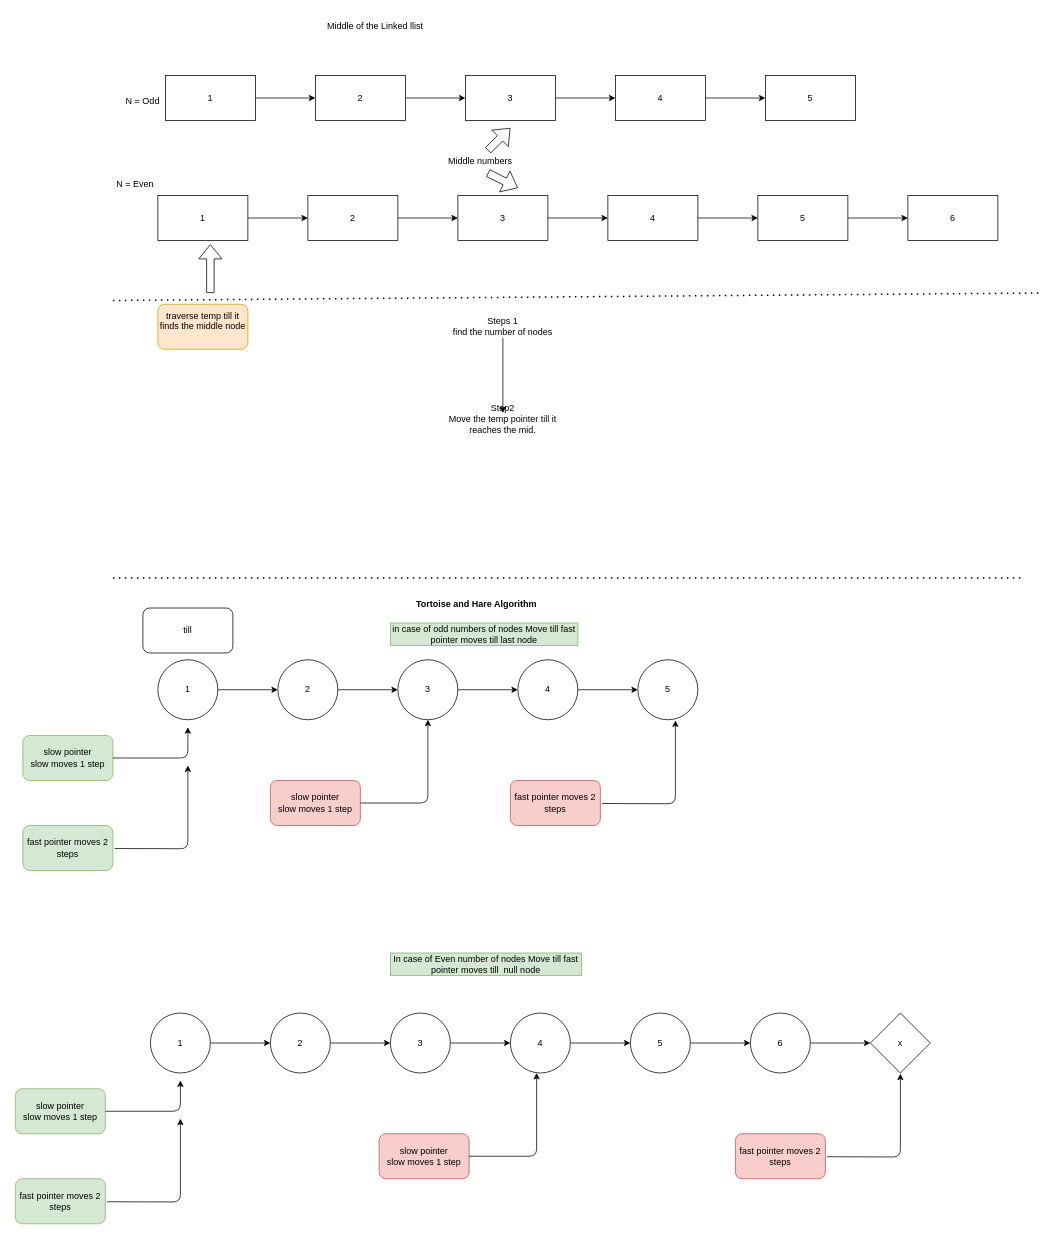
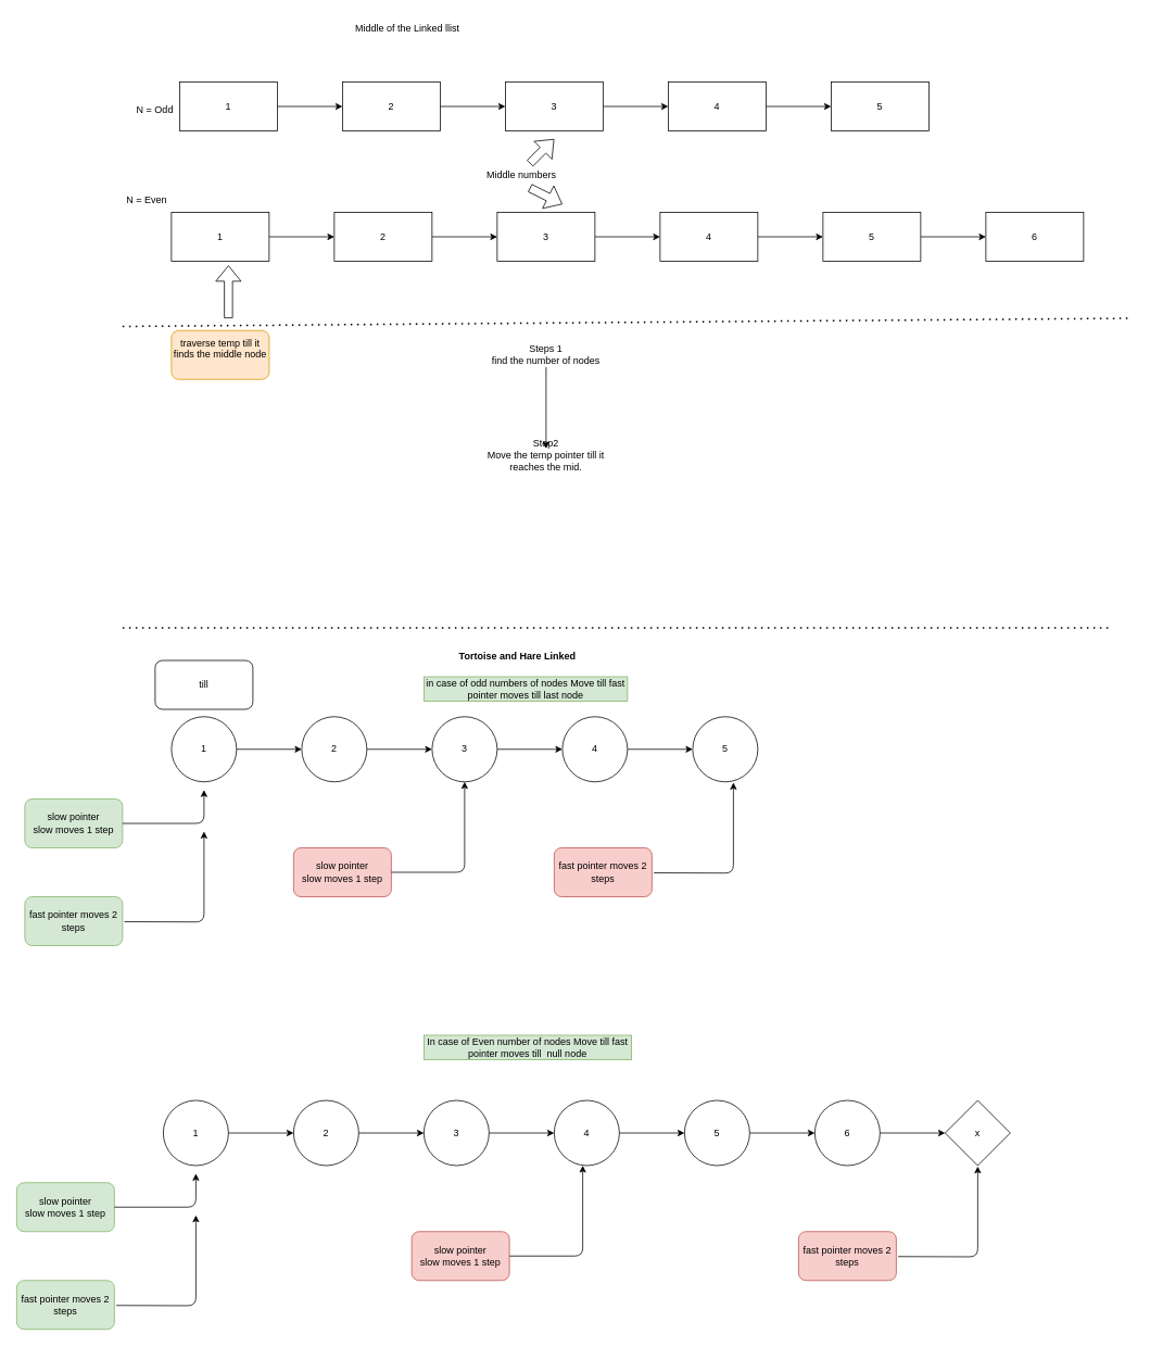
  <mxCell id="0" />
  <mxCell id="1" parent="0" />
  <mxCell id="2" value="Middle of the Linked llist" style="text;html=1;align=center;verticalAlign=middle;whiteSpace=wrap;rounded=0;" parent="1" vertex="1"><mxGeometry x="430" y="20" width="140" height="30" as="geometry" /></mxCell>
  <mxCell id="3" value="" style="edgeStyle=none;html=1;" parent="1" source="4" target="7" edge="1"><mxGeometry relative="1" as="geometry" /></mxCell>
  <mxCell id="4" value="1" style="whiteSpace=wrap;html=1;" parent="1" vertex="1"><mxGeometry x="220" y="100" width="120" height="60" as="geometry" /></mxCell>
  <mxCell id="5" value="N = Odd" style="text;strokeColor=none;align=center;fillColor=none;html=1;verticalAlign=middle;whiteSpace=wrap;rounded=0;" parent="1" vertex="1"><mxGeometry x="160" y="120" width="60" height="30" as="geometry" /></mxCell>
  <mxCell id="6" value="" style="edgeStyle=none;html=1;" parent="1" source="7" target="9" edge="1"><mxGeometry relative="1" as="geometry" /></mxCell>
  <mxCell id="7" value="2" style="whiteSpace=wrap;html=1;" parent="1" vertex="1"><mxGeometry x="420" y="100" width="120" height="60" as="geometry" /></mxCell>
  <mxCell id="8" value="" style="edgeStyle=none;html=1;" parent="1" source="9" target="11" edge="1"><mxGeometry relative="1" as="geometry" /></mxCell>
  <mxCell id="9" value="3" style="whiteSpace=wrap;html=1;" parent="1" vertex="1"><mxGeometry x="620" y="100" width="120" height="60" as="geometry" /></mxCell>
  <mxCell id="10" value="" style="edgeStyle=none;html=1;" parent="1" source="11" target="12" edge="1"><mxGeometry relative="1" as="geometry" /></mxCell>
  <mxCell id="11" value="4" style="whiteSpace=wrap;html=1;" parent="1" vertex="1"><mxGeometry x="820" y="100" width="120" height="60" as="geometry" /></mxCell>
  <mxCell id="12" value="5" style="whiteSpace=wrap;html=1;" parent="1" vertex="1"><mxGeometry x="1020" y="100" width="120" height="60" as="geometry" /></mxCell>
  <mxCell id="13" value="" style="shape=flexArrow;endArrow=classic;html=1;" parent="1" edge="1"><mxGeometry width="50" height="50" relative="1" as="geometry"><mxPoint x="650" y="200" as="sourcePoint" /><mxPoint x="680" y="170" as="targetPoint" /></mxGeometry></mxCell>
  <mxCell id="14" value="Middle numbers" style="text;strokeColor=none;align=center;fillColor=none;html=1;verticalAlign=middle;whiteSpace=wrap;rounded=0;" parent="1" vertex="1"><mxGeometry x="580" y="200" width="120" height="30" as="geometry" /></mxCell>
  <mxCell id="15" value="N = Even" style="text;strokeColor=none;align=center;fillColor=none;html=1;verticalAlign=middle;whiteSpace=wrap;rounded=0;" parent="1" vertex="1"><mxGeometry x="150" y="230" width="60" height="30" as="geometry" /></mxCell>
  <mxCell id="16" value="" style="edgeStyle=none;html=1;" parent="1" source="17" target="19" edge="1"><mxGeometry relative="1" as="geometry" /></mxCell>
  <mxCell id="17" value="1" style="whiteSpace=wrap;html=1;" parent="1" vertex="1"><mxGeometry x="210" y="260" width="120" height="60" as="geometry" /></mxCell>
  <mxCell id="18" value="" style="edgeStyle=none;html=1;" parent="1" source="19" target="21" edge="1"><mxGeometry relative="1" as="geometry" /></mxCell>
  <mxCell id="19" value="2" style="whiteSpace=wrap;html=1;" parent="1" vertex="1"><mxGeometry x="410" y="260" width="120" height="60" as="geometry" /></mxCell>
  <mxCell id="20" value="" style="edgeStyle=none;html=1;" parent="1" source="21" target="23" edge="1"><mxGeometry relative="1" as="geometry" /></mxCell>
  <mxCell id="21" value="3" style="whiteSpace=wrap;html=1;" parent="1" vertex="1"><mxGeometry x="610" y="260" width="120" height="60" as="geometry" /></mxCell>
  <mxCell id="22" value="" style="edgeStyle=none;html=1;" parent="1" source="23" target="25" edge="1"><mxGeometry relative="1" as="geometry" /></mxCell>
  <mxCell id="23" value="4" style="whiteSpace=wrap;html=1;" parent="1" vertex="1"><mxGeometry x="810" y="260" width="120" height="60" as="geometry" /></mxCell>
  <mxCell id="24" value="" style="edgeStyle=none;html=1;" parent="1" source="25" target="26" edge="1"><mxGeometry relative="1" as="geometry" /></mxCell>
  <mxCell id="25" value="5" style="whiteSpace=wrap;html=1;" parent="1" vertex="1"><mxGeometry x="1010" y="260" width="120" height="60" as="geometry" /></mxCell>
  <mxCell id="26" value="6" style="whiteSpace=wrap;html=1;" parent="1" vertex="1"><mxGeometry x="1210" y="260" width="120" height="60" as="geometry" /></mxCell>
  <mxCell id="27" value="" style="shape=flexArrow;endArrow=classic;html=1;" parent="1" edge="1"><mxGeometry width="50" height="50" relative="1" as="geometry"><mxPoint x="650" y="230" as="sourcePoint" /><mxPoint x="690" y="250" as="targetPoint" /></mxGeometry></mxCell>
  <mxCell id="28" value="" style="edgeStyle=none;html=1;" edge="1" parent="1" source="29" target="33"><mxGeometry relative="1" as="geometry" /></mxCell>
  <mxCell id="29" value="Steps 1&lt;div&gt;find the number of nodes&lt;/div&gt;" style="text;strokeColor=none;align=center;fillColor=none;html=1;verticalAlign=middle;whiteSpace=wrap;rounded=0;" parent="1" vertex="1"><mxGeometry x="580" y="420" width="180" height="30" as="geometry" /></mxCell>
  <mxCell id="30" value="" style="endArrow=none;dashed=1;html=1;dashPattern=1 3;strokeWidth=2;" parent="1" edge="1"><mxGeometry width="50" height="50" relative="1" as="geometry"><mxPoint x="150" y="400" as="sourcePoint" /><mxPoint x="1390" y="390" as="targetPoint" /></mxGeometry></mxCell>
  <mxCell id="31" value="" style="shape=flexArrow;endArrow=classic;html=1;" edge="1" parent="1"><mxGeometry width="50" height="50" relative="1" as="geometry"><mxPoint x="280" y="390" as="sourcePoint" /><mxPoint x="280" y="325" as="targetPoint" /></mxGeometry></mxCell>
  <mxCell id="32" value="traverse temp till it finds the middle node&lt;div&gt;&lt;br&gt;&lt;/div&gt;" style="rounded=1;whiteSpace=wrap;html=1;fillColor=#ffe6cc;strokeColor=#d79b00;" vertex="1" parent="1"><mxGeometry x="210" y="405" width="120" height="60" as="geometry" /></mxCell>
  <mxCell id="33" value="Step2&lt;div&gt;Move the temp pointer till it reaches the mid.&lt;/div&gt;&lt;div&gt;&lt;br&gt;&lt;/div&gt;" style="text;strokeColor=none;align=center;fillColor=none;html=1;verticalAlign=middle;whiteSpace=wrap;rounded=0;" vertex="1" parent="1"><mxGeometry x="580" y="550" width="180" height="30" as="geometry" /></mxCell>
  <mxCell id="34" value="" style="endArrow=none;dashed=1;html=1;dashPattern=1 3;strokeWidth=2;" edge="1" parent="1"><mxGeometry width="50" height="50" relative="1" as="geometry"><mxPoint x="150" y="770" as="sourcePoint" /><mxPoint x="1360" y="770" as="targetPoint" /></mxGeometry></mxCell>
- <mxCell id="35" value="&lt;b&gt;Tortoise and Hare Algorithm&lt;/b&gt;" style="text;strokeColor=none;align=center;fillColor=none;html=1;verticalAlign=middle;whiteSpace=wrap;rounded=0;" vertex="1" parent="1"><mxGeometry x="550" y="790" width="170" height="30" as="geometry" /></mxCell>
+ <mxCell id="35" value="&lt;b&gt;Tortoise and Hare Linked&lt;/b&gt;" style="text;strokeColor=none;align=center;fillColor=none;html=1;verticalAlign=middle;whiteSpace=wrap;rounded=0;" vertex="1" parent="1"><mxGeometry x="550" y="790" width="170" height="30" as="geometry" /></mxCell>
  <mxCell id="36" value="" style="edgeStyle=none;html=1;" edge="1" parent="1" source="37" target="39"><mxGeometry relative="1" as="geometry" /></mxCell>
  <mxCell id="37" value="1" style="ellipse;whiteSpace=wrap;html=1;aspect=fixed;" vertex="1" parent="1"><mxGeometry x="210" y="879" width="80" height="80" as="geometry" /></mxCell>
  <mxCell id="38" value="" style="edgeStyle=none;html=1;" edge="1" parent="1" source="39" target="41"><mxGeometry relative="1" as="geometry" /></mxCell>
  <mxCell id="39" value="2" style="ellipse;whiteSpace=wrap;html=1;aspect=fixed;" vertex="1" parent="1"><mxGeometry x="370" y="879" width="80" height="80" as="geometry" /></mxCell>
  <mxCell id="40" value="" style="edgeStyle=none;html=1;" edge="1" parent="1" source="41" target="43"><mxGeometry relative="1" as="geometry" /></mxCell>
  <mxCell id="41" value="3" style="ellipse;whiteSpace=wrap;html=1;aspect=fixed;" vertex="1" parent="1"><mxGeometry x="530" y="879" width="80" height="80" as="geometry" /></mxCell>
  <mxCell id="42" value="" style="edgeStyle=none;html=1;" edge="1" parent="1" source="43" target="44"><mxGeometry relative="1" as="geometry" /></mxCell>
  <mxCell id="43" value="4" style="ellipse;whiteSpace=wrap;html=1;aspect=fixed;" vertex="1" parent="1"><mxGeometry x="690" y="879" width="80" height="80" as="geometry" /></mxCell>
  <mxCell id="44" value="5" style="ellipse;whiteSpace=wrap;html=1;aspect=fixed;" vertex="1" parent="1"><mxGeometry x="850" y="879" width="80" height="80" as="geometry" /></mxCell>
  <mxCell id="45" value="till" style="rounded=1;whiteSpace=wrap;html=1;" vertex="1" parent="1"><mxGeometry x="190" y="810" width="120" height="60" as="geometry" /></mxCell>
  <mxCell id="46" value="slow pointer&lt;div&gt;slow moves 1 step&lt;/div&gt;" style="rounded=1;whiteSpace=wrap;html=1;fillColor=#d5e8d4;strokeColor=#82b366;" vertex="1" parent="1"><mxGeometry x="30" y="980" width="120" height="60" as="geometry" /></mxCell>
  <mxCell id="47" value="fast pointer moves 2 steps" style="rounded=1;whiteSpace=wrap;html=1;fillColor=#d5e8d4;strokeColor=#82b366;" vertex="1" parent="1"><mxGeometry x="30" y="1100" width="120" height="60" as="geometry" /></mxCell>
  <mxCell id="48" value="" style="endArrow=classic;html=1;exitX=1;exitY=0.5;exitDx=0;exitDy=0;" edge="1" parent="1" source="46"><mxGeometry width="50" height="50" relative="1" as="geometry"><mxPoint x="200" y="1019" as="sourcePoint" /><mxPoint x="250" y="969" as="targetPoint" /><Array as="points"><mxPoint x="250" y="1010" /></Array></mxGeometry></mxCell>
  <mxCell id="49" value="" style="endArrow=classic;html=1;entryX=0.5;entryY=1;entryDx=0;entryDy=0;exitX=1.019;exitY=0.511;exitDx=0;exitDy=0;exitPerimeter=0;" edge="1" parent="1" source="47"><mxGeometry width="50" height="50" relative="1" as="geometry"><mxPoint x="170" y="1131" as="sourcePoint" /><mxPoint x="250" y="1020" as="targetPoint" /><Array as="points"><mxPoint x="250" y="1131" /></Array></mxGeometry></mxCell>
  <mxCell id="50" value="in case of odd numbers of nodes Move till fast pointer moves till last node" style="text;strokeColor=#82b366;align=center;fillColor=#d5e8d4;html=1;verticalAlign=middle;whiteSpace=wrap;rounded=0;" vertex="1" parent="1"><mxGeometry x="520" y="830" width="250" height="30" as="geometry" /></mxCell>
  <mxCell id="51" value="In case of Even number of nodes Move till fast pointer moves till&amp;nbsp; null node" style="text;strokeColor=#82b366;align=center;fillColor=#d5e8d4;html=1;verticalAlign=middle;whiteSpace=wrap;rounded=0;" vertex="1" parent="1"><mxGeometry x="520" y="1270" width="255" height="30" as="geometry" /></mxCell>
  <mxCell id="52" value="slow pointer&lt;div&gt;slow moves 1 step&lt;/div&gt;" style="rounded=1;whiteSpace=wrap;html=1;fillColor=#f8cecc;strokeColor=#b85450;" vertex="1" parent="1"><mxGeometry x="360" y="1040" width="120" height="60" as="geometry" /></mxCell>
  <mxCell id="53" value="" style="endArrow=classic;html=1;exitX=1;exitY=0.5;exitDx=0;exitDy=0;entryX=0.5;entryY=1;entryDx=0;entryDy=0;" edge="1" source="52" parent="1" target="41"><mxGeometry width="50" height="50" relative="1" as="geometry"><mxPoint x="520" y="1191" as="sourcePoint" /><mxPoint x="570" y="990" as="targetPoint" /><Array as="points"><mxPoint x="570" y="1070" /></Array></mxGeometry></mxCell>
  <mxCell id="54" value="fast pointer moves 2 steps" style="rounded=1;whiteSpace=wrap;html=1;fillColor=#f8cecc;strokeColor=#b85450;" vertex="1" parent="1"><mxGeometry x="680" y="1040" width="120" height="60" as="geometry" /></mxCell>
  <mxCell id="55" value="" style="endArrow=classic;html=1;entryX=0.5;entryY=1;entryDx=0;entryDy=0;exitX=1.019;exitY=0.511;exitDx=0;exitDy=0;exitPerimeter=0;" edge="1" source="54" parent="1"><mxGeometry width="50" height="50" relative="1" as="geometry"><mxPoint x="820" y="1071" as="sourcePoint" /><mxPoint x="900" y="960" as="targetPoint" /><Array as="points"><mxPoint x="900" y="1071" /></Array></mxGeometry></mxCell>
  <mxCell id="56" value="" style="edgeStyle=none;html=1;" edge="1" source="57" target="59" parent="1"><mxGeometry relative="1" as="geometry" /></mxCell>
  <mxCell id="57" value="1" style="ellipse;whiteSpace=wrap;html=1;aspect=fixed;" vertex="1" parent="1"><mxGeometry x="200" y="1350" width="80" height="80" as="geometry" /></mxCell>
  <mxCell id="58" value="" style="edgeStyle=none;html=1;" edge="1" source="59" target="61" parent="1"><mxGeometry relative="1" as="geometry" /></mxCell>
  <mxCell id="59" value="2" style="ellipse;whiteSpace=wrap;html=1;aspect=fixed;" vertex="1" parent="1"><mxGeometry x="360" y="1350" width="80" height="80" as="geometry" /></mxCell>
  <mxCell id="60" value="" style="edgeStyle=none;html=1;" edge="1" source="61" target="63" parent="1"><mxGeometry relative="1" as="geometry" /></mxCell>
  <mxCell id="61" value="3" style="ellipse;whiteSpace=wrap;html=1;aspect=fixed;" vertex="1" parent="1"><mxGeometry x="520" y="1350" width="80" height="80" as="geometry" /></mxCell>
  <mxCell id="62" value="" style="edgeStyle=none;html=1;" edge="1" source="63" target="65" parent="1"><mxGeometry relative="1" as="geometry" /></mxCell>
  <mxCell id="63" value="4" style="ellipse;whiteSpace=wrap;html=1;aspect=fixed;" vertex="1" parent="1"><mxGeometry x="680" y="1350" width="80" height="80" as="geometry" /></mxCell>
  <mxCell id="64" value="" style="edgeStyle=none;html=1;" edge="1" parent="1" source="65" target="75"><mxGeometry relative="1" as="geometry" /></mxCell>
  <mxCell id="65" value="5" style="ellipse;whiteSpace=wrap;html=1;aspect=fixed;" vertex="1" parent="1"><mxGeometry x="840" y="1350" width="80" height="80" as="geometry" /></mxCell>
  <mxCell id="66" value="slow pointer&lt;div&gt;slow moves 1 step&lt;/div&gt;" style="rounded=1;whiteSpace=wrap;html=1;fillColor=#d5e8d4;strokeColor=#82b366;" vertex="1" parent="1"><mxGeometry x="20" y="1451" width="120" height="60" as="geometry" /></mxCell>
  <mxCell id="67" value="fast pointer moves 2 steps" style="rounded=1;whiteSpace=wrap;html=1;fillColor=#d5e8d4;strokeColor=#82b366;" vertex="1" parent="1"><mxGeometry x="20" y="1571" width="120" height="60" as="geometry" /></mxCell>
  <mxCell id="68" value="" style="endArrow=classic;html=1;exitX=1;exitY=0.5;exitDx=0;exitDy=0;" edge="1" source="66" parent="1"><mxGeometry width="50" height="50" relative="1" as="geometry"><mxPoint x="190" y="1490" as="sourcePoint" /><mxPoint x="240" y="1440" as="targetPoint" /><Array as="points"><mxPoint x="240" y="1481" /></Array></mxGeometry></mxCell>
  <mxCell id="69" value="" style="endArrow=classic;html=1;entryX=0.5;entryY=1;entryDx=0;entryDy=0;exitX=1.019;exitY=0.511;exitDx=0;exitDy=0;exitPerimeter=0;" edge="1" source="67" parent="1"><mxGeometry width="50" height="50" relative="1" as="geometry"><mxPoint x="160" y="1602" as="sourcePoint" /><mxPoint x="240" y="1491" as="targetPoint" /><Array as="points"><mxPoint x="240" y="1602" /></Array></mxGeometry></mxCell>
  <mxCell id="70" value="slow pointer&lt;div&gt;slow moves 1 step&lt;/div&gt;" style="rounded=1;whiteSpace=wrap;html=1;fillColor=#f8cecc;strokeColor=#b85450;" vertex="1" parent="1"><mxGeometry x="505" y="1511" width="120" height="60" as="geometry" /></mxCell>
  <mxCell id="71" value="" style="endArrow=classic;html=1;exitX=1;exitY=0.5;exitDx=0;exitDy=0;entryX=0.5;entryY=1;entryDx=0;entryDy=0;" edge="1" source="70" parent="1"><mxGeometry width="50" height="50" relative="1" as="geometry"><mxPoint x="665" y="1662" as="sourcePoint" /><mxPoint x="715" y="1430" as="targetPoint" /><Array as="points"><mxPoint x="715" y="1541" /></Array></mxGeometry></mxCell>
  <mxCell id="72" value="fast pointer moves 2 steps" style="rounded=1;whiteSpace=wrap;html=1;fillColor=#f8cecc;strokeColor=#b85450;" vertex="1" parent="1"><mxGeometry x="980" y="1511" width="120" height="60" as="geometry" /></mxCell>
  <mxCell id="73" value="" style="endArrow=classic;html=1;entryX=0.5;entryY=1;entryDx=0;entryDy=0;exitX=1.019;exitY=0.511;exitDx=0;exitDy=0;exitPerimeter=0;" edge="1" source="72" parent="1"><mxGeometry width="50" height="50" relative="1" as="geometry"><mxPoint x="1120" y="1542" as="sourcePoint" /><mxPoint x="1200" y="1431" as="targetPoint" /><Array as="points"><mxPoint x="1200" y="1542" /></Array></mxGeometry></mxCell>
  <mxCell id="74" value="" style="edgeStyle=none;html=1;" edge="1" parent="1" source="75" target="76"><mxGeometry relative="1" as="geometry" /></mxCell>
  <mxCell id="75" value="6" style="ellipse;whiteSpace=wrap;html=1;aspect=fixed;" vertex="1" parent="1"><mxGeometry x="1000" y="1350" width="80" height="80" as="geometry" /></mxCell>
  <mxCell id="76" value="x" style="rhombus;whiteSpace=wrap;html=1;" vertex="1" parent="1"><mxGeometry x="1160" y="1350" width="80" height="80" as="geometry" /></mxCell>
